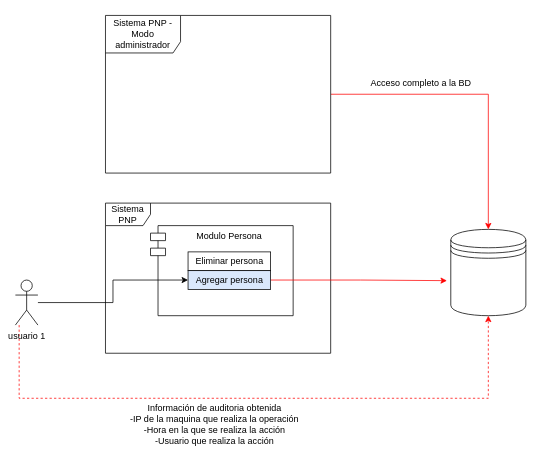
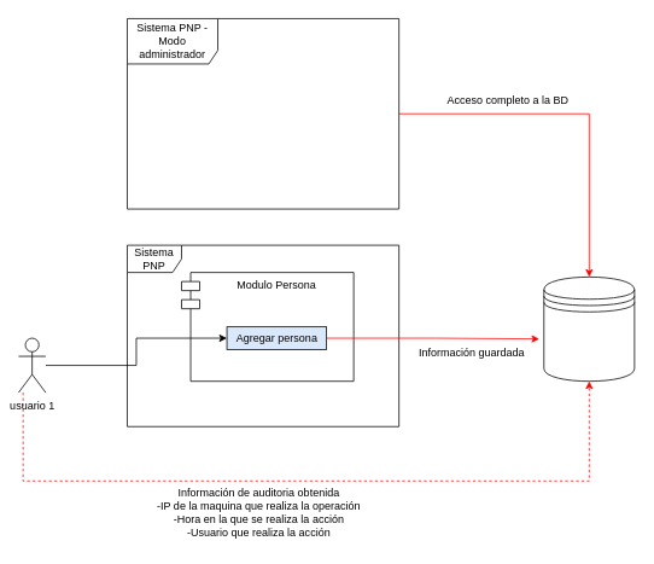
  <mxCell id="0" />
  <mxCell id="1" parent="0" />
  <mxCell id="2" value="Sistema PNP" style="shape=umlFrame;whiteSpace=wrap;html=1;swimlaneFillColor=default;" vertex="1" parent="1"><mxGeometry x="140" y="270" width="300" height="200" as="geometry" /></mxCell>
  <mxCell id="3" style="edgeStyle=orthogonalEdgeStyle;rounded=0;orthogonalLoop=1;jettySize=auto;html=1;strokeColor=#FF0000;dashed=1;" edge="1" parent="1" source="4" target="10"><mxGeometry relative="1" as="geometry"><Array as="points"><mxPoint x="25" y="530" /><mxPoint x="650" y="530" /></Array></mxGeometry></mxCell>
  <mxCell id="4" value="usuario 1" style="shape=umlActor;verticalLabelPosition=bottom;verticalAlign=top;html=1;outlineConnect=0;" vertex="1" parent="1"><mxGeometry x="20" y="372.5" width="30" height="60" as="geometry" /></mxCell>
  <mxCell id="5" value="Modulo Persona" style="shape=module;align=left;spacingLeft=20;align=center;verticalAlign=top;" vertex="1" parent="1"><mxGeometry x="200" y="300" width="190" height="120" as="geometry" /></mxCell>
- <mxCell id="6" value="Eliminar persona" style="html=1;" vertex="1" parent="1"><mxGeometry x="250" y="335" width="110" height="25" as="geometry" /></mxCell>
  <mxCell id="7" style="edgeStyle=orthogonalEdgeStyle;rounded=0;orthogonalLoop=1;jettySize=auto;html=1;entryX=-0.051;entryY=0.594;entryDx=0;entryDy=0;entryPerimeter=0;strokeColor=#FF0000;" edge="1" parent="1" source="8" target="10"><mxGeometry relative="1" as="geometry" /></mxCell>
  <mxCell id="8" value="Agregar persona" style="html=1;fillColor=#dae8fc;" vertex="1" parent="1"><mxGeometry x="250" y="360" width="110" height="25" as="geometry" /></mxCell>
  <mxCell id="9" value="" style="edgeStyle=orthogonalEdgeStyle;rounded=0;orthogonalLoop=1;jettySize=auto;html=1;entryX=0;entryY=0.5;entryDx=0;entryDy=0;" edge="1" parent="1" source="4" target="8"><mxGeometry relative="1" as="geometry" /></mxCell>
  <mxCell id="10" value="" style="shape=datastore;whiteSpace=wrap;html=1;" vertex="1" parent="1"><mxGeometry x="600" y="305" width="100" height="115" as="geometry" /></mxCell>
+ <mxCell id="11" value="Información guardada" style="text;html=1;resizable=0;autosize=1;align=center;verticalAlign=middle;points=[];fillColor=none;strokeColor=none;rounded=0;" vertex="1" parent="1"><mxGeometry x="450" y="373.5" width="140" height="30" as="geometry" /></mxCell>
  <mxCell id="12" value="Información de auditoria obtenida&lt;br&gt;-IP de la maquina que realiza la operación&lt;br&gt;-Hora en la que se realiza la acción&lt;br&gt;-Usuario que realiza la acción" style="text;html=1;resizable=0;autosize=1;align=center;verticalAlign=middle;points=[];fillColor=none;strokeColor=none;rounded=0;" vertex="1" parent="1"><mxGeometry x="160" y="530" width="250" height="70" as="geometry" /></mxCell>
  <mxCell id="13" style="edgeStyle=orthogonalEdgeStyle;rounded=0;orthogonalLoop=1;jettySize=auto;html=1;entryX=0.5;entryY=0;entryDx=0;entryDy=0;strokeColor=#FF0000;" edge="1" parent="1" source="14" target="10"><mxGeometry relative="1" as="geometry" /></mxCell>
  <mxCell id="14" value="Sistema PNP - Modo administrador" style="shape=umlFrame;whiteSpace=wrap;html=1;swimlaneFillColor=default;width=100;height=50;" vertex="1" parent="1"><mxGeometry x="140" y="20" width="300" height="210" as="geometry" /></mxCell>
  <mxCell id="15" value="Acceso completo a la BD" style="text;html=1;resizable=0;autosize=1;align=center;verticalAlign=middle;points=[];fillColor=none;strokeColor=none;rounded=0;" vertex="1" parent="1"><mxGeometry x="480" y="95" width="160" height="30" as="geometry" /></mxCell>
